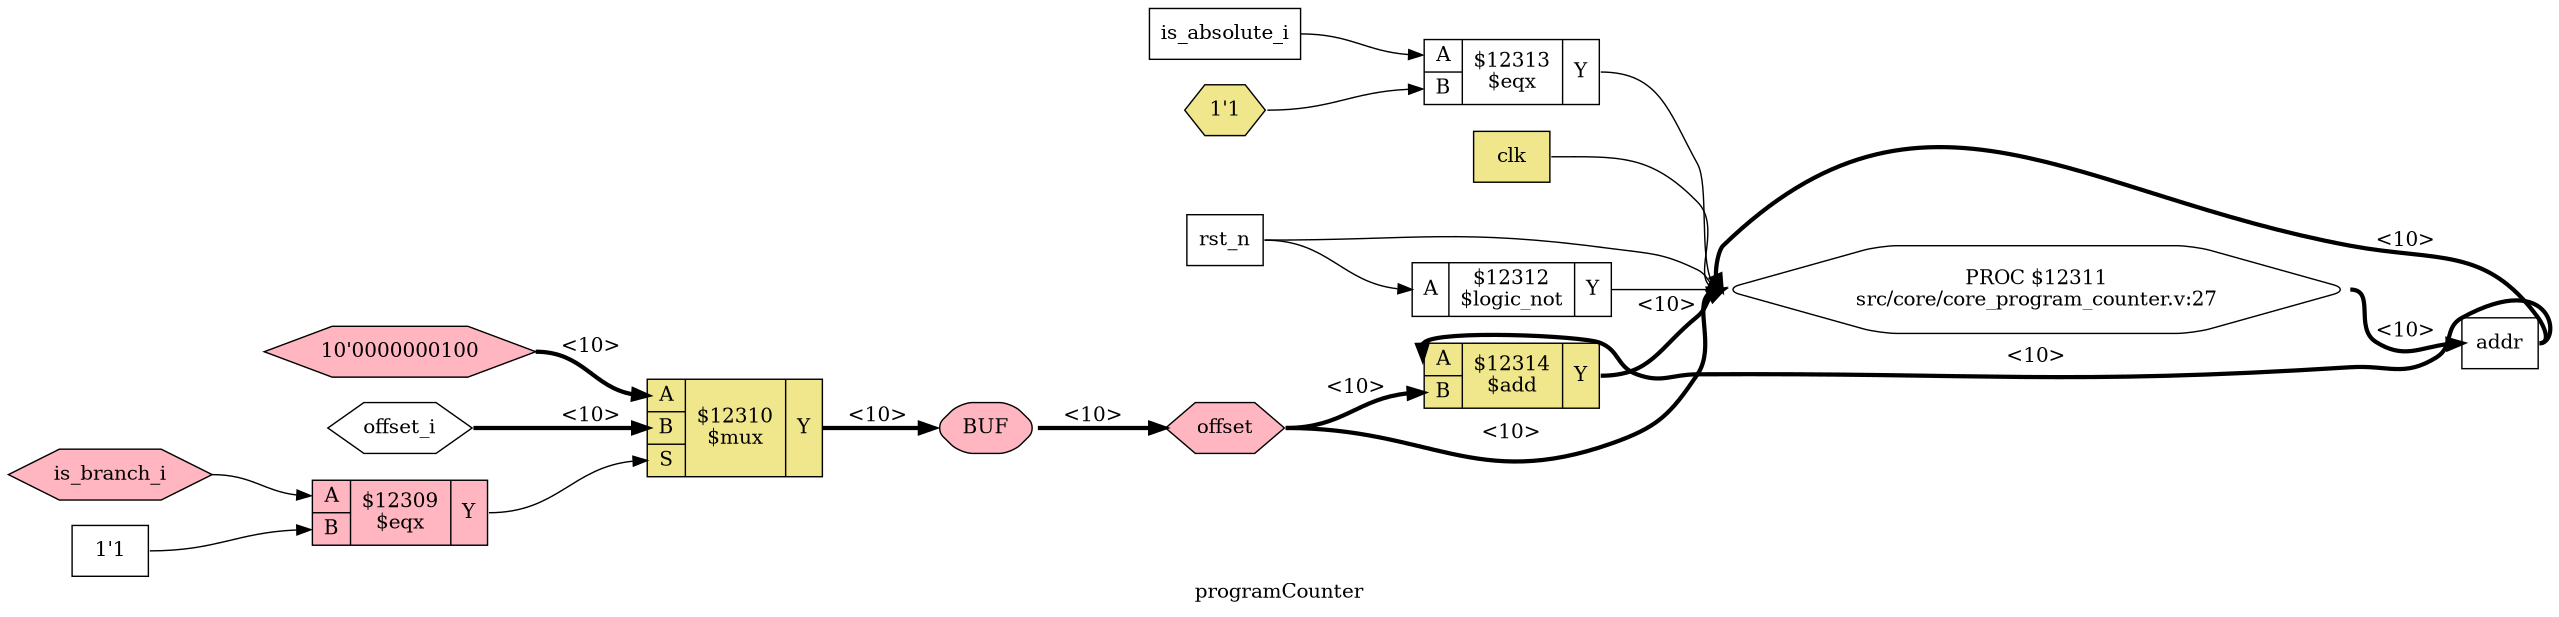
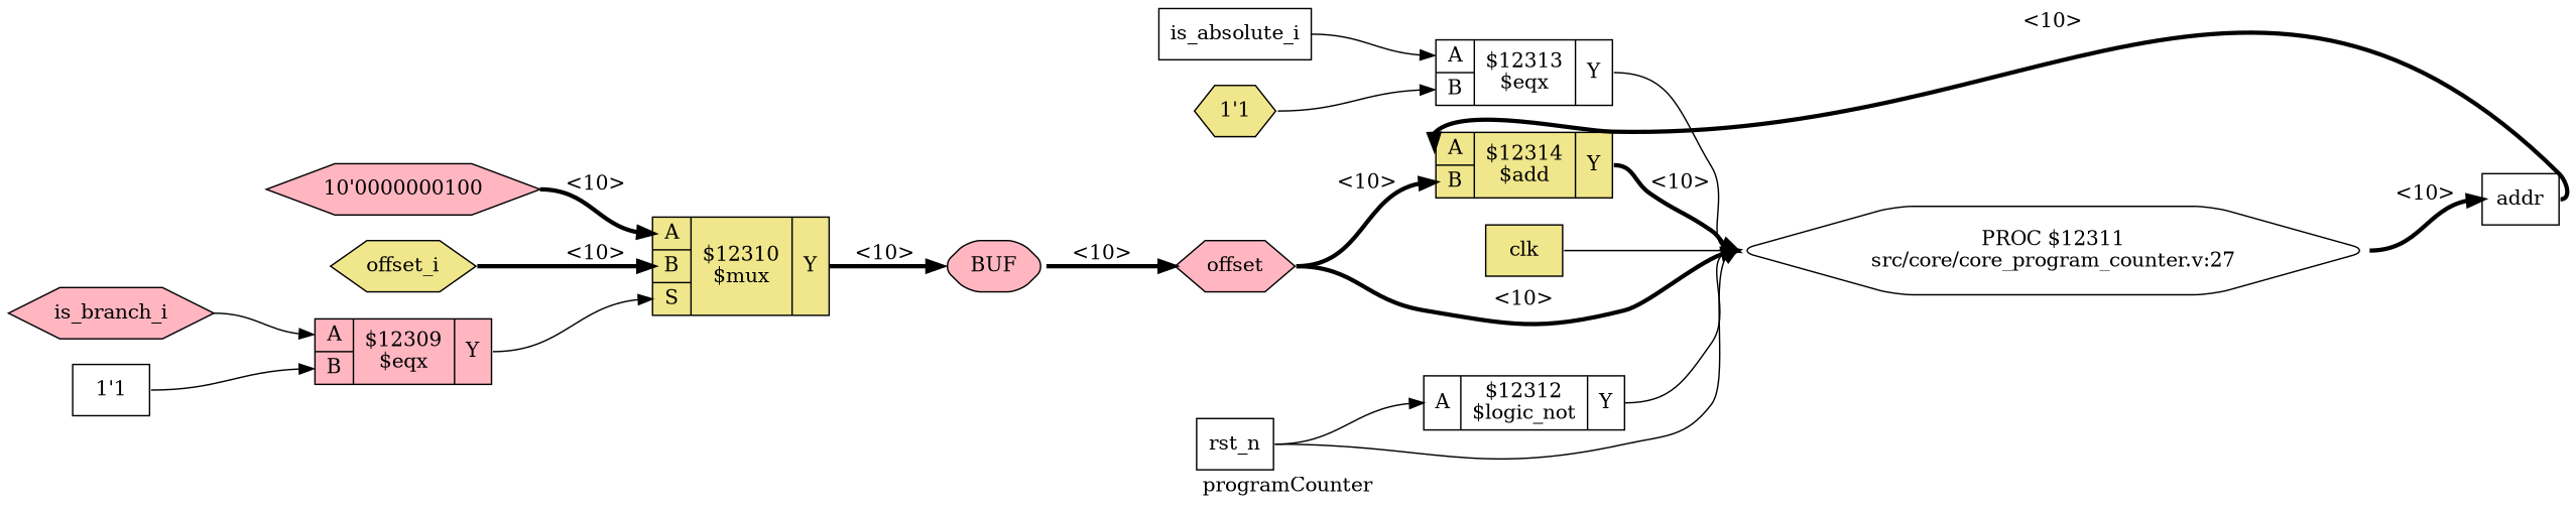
  digraph {
    label=programCounter
    rankdir=LR
    remincross=true
    node [fillcolor=white shape=hexagon style=filled]
    edge [color=black headport=w tailport=e]
    n1 [color=black fillcolor=lightpink fontcolor=black label=offset]
    n2 [fillcolor=khaki label="{{<p14> A|<p15> B}|$12314\n$add|{<p16> Y}}" shape=record]
    n3 [label="PROC $12311\nsrc/core/core_program_counter.v:27" style="rounded,filled"]
    n4 [color=black fontcolor=black label=addr shape=box]
-   n5 [color=black fontcolor=black label=offset_i]
+   n5 [color=black fillcolor=khaki fontcolor=black label=offset_i]
    n6 [fillcolor=khaki label="{{<p14> A|<p15> B|<p20> S}|$12310\n$mux|{<p16> Y}}" shape=record]
    n7 [fillcolor=lightpink label=BUF style="rounded,filled"]
    n8 [color=black fontcolor=black label=is_absolute_i shape=box]
    n9 [label="{{<p14> A|<p15> B}|$12313\n$eqx|{<p16> Y}}" shape=record]
    n10 [color=black fillcolor=lightpink fontcolor=black label=is_branch_i]
    n11 [fillcolor=lightpink label="{{<p14> A|<p15> B}|$12309\n$eqx|{<p16> Y}}" shape=record]
    n12 [color=black fillcolor=khaki fontcolor=black label=clk shape=box]
    n13 [color=black fontcolor=black label=rst_n shape=box]
    n14 [label="{{<p14> A}|$12312\n$logic_not|{<p16> Y}}" shape=record]
    n15 [fillcolor=khaki label="1'1"]
    n16 [fillcolor=lightpink label="10'0000000100"]
    n17 [label="1'1" shape=box]
    n1 -> n2 [headport="p15:w" label="<10>" style="setlinewidth(3)"]
    n1 -> n3 [label="<10>" style="setlinewidth(3)"]
    n2 -> n3 [label="<10>" style="setlinewidth(3)" tailport="p16:e"]
    n3 -> n4 [label="<10>" style="setlinewidth(3)"]
    n4 -> n2 [headport="p14:w" label="<10>" style="setlinewidth(3)"]
-   n4 -> n3 [label="<10>" style="setlinewidth(3)"]
    n5 -> n6 [headport="p15:w" label="<10>" style="setlinewidth(3)"]
    n6 -> n7 [headport="w:w" label="<10>" style="setlinewidth(3)" tailport="p16:e"]
    n7 -> n1 [label="<10>" style="setlinewidth(3)" tailport="e:e"]
    n8 -> n9 [headport="p14:w"]
    n9 -> n3 [tailport="p16:e"]
    n10 -> n11 [headport="p14:w"]
    n11 -> n6 [headport="p20:w" tailport="p16:e"]
    n12 -> n3
    n13 -> n3
    n13 -> n14 [headport="p14:w"]
    n14 -> n3 [tailport="p16:e"]
    n15 -> n9 [headport="p15:w"]
    n16 -> n6 [headport="p14:w" label="<10>" style="setlinewidth(3)"]
    n17 -> n11 [headport="p15:w"]
  }
